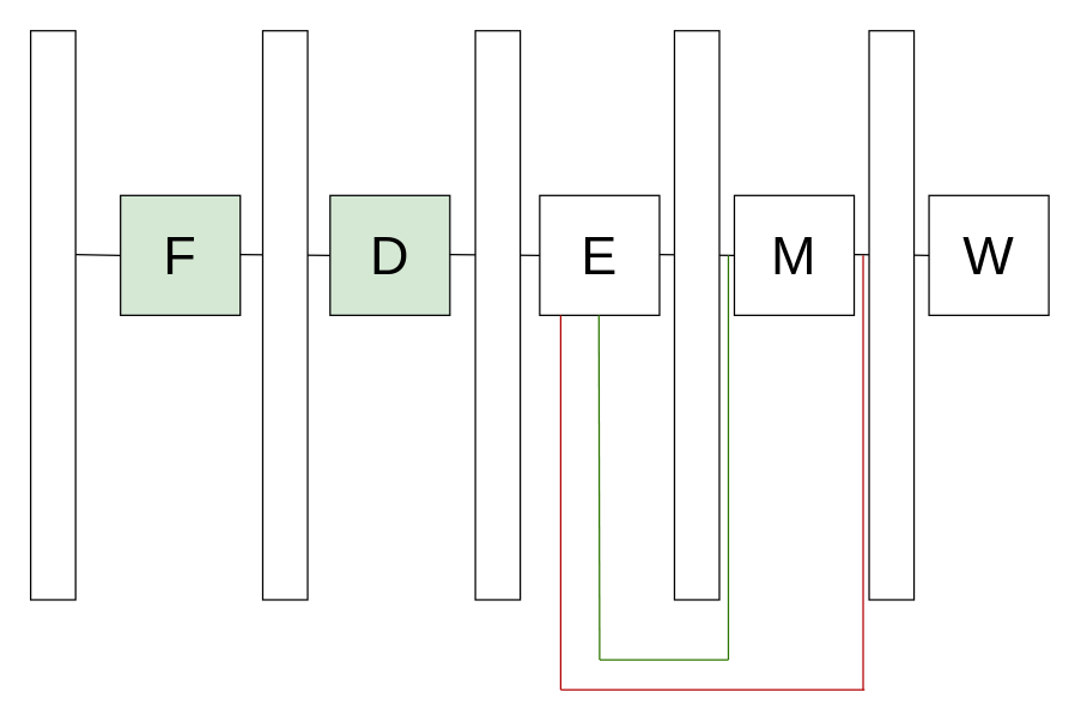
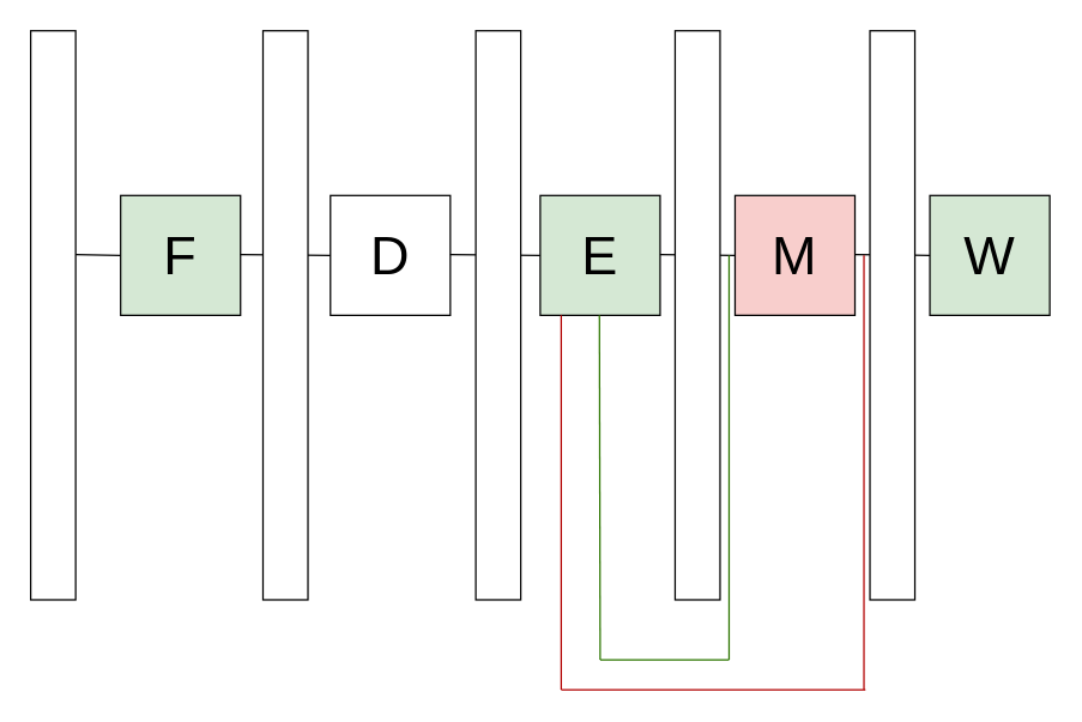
  <mxCell id="0" />
  <mxCell id="1" parent="0" />
  <mxCell id="2" value="&lt;font style=&quot;font-size: 36px&quot;&gt;F&lt;/font&gt;" style="whiteSpace=wrap;html=1;aspect=fixed;fillColor=#d5e8d4;" vertex="1" parent="1"><mxGeometry x="80" y="130" width="80" height="80" as="geometry" /></mxCell>
- <mxCell id="3" value="&lt;font style=&quot;font-size: 36px&quot;&gt;D&lt;/font&gt;" style="whiteSpace=wrap;html=1;aspect=fixed;fontSize=23;fillColor=#d5e8d4;" vertex="1" parent="1"><mxGeometry x="220" y="130" width="80" height="80" as="geometry" /></mxCell>
- <mxCell id="4" value="&lt;font style=&quot;font-size: 36px&quot;&gt;E&lt;/font&gt;" style="whiteSpace=wrap;html=1;aspect=fixed;" vertex="1" parent="1"><mxGeometry x="360" y="130" width="80" height="80" as="geometry" /></mxCell>
- <mxCell id="5" value="&lt;font style=&quot;font-size: 36px&quot;&gt;M&lt;/font&gt;" style="whiteSpace=wrap;html=1;aspect=fixed;" vertex="1" parent="1"><mxGeometry x="490" y="130" width="80" height="80" as="geometry" /></mxCell>
- <mxCell id="6" value="&lt;font style=&quot;font-size: 36px&quot;&gt;W&lt;/font&gt;" style="whiteSpace=wrap;html=1;aspect=fixed;" vertex="1" parent="1"><mxGeometry x="620" y="130" width="80" height="80" as="geometry" /></mxCell>
+ <mxCell id="3" value="&lt;font style=&quot;font-size: 36px&quot;&gt;D&lt;/font&gt;" style="whiteSpace=wrap;html=1;aspect=fixed;fontSize=23;" vertex="1" parent="1"><mxGeometry x="220" y="130" width="80" height="80" as="geometry" /></mxCell>
+ <mxCell id="4" value="&lt;font style=&quot;font-size: 36px&quot;&gt;E&lt;/font&gt;" style="whiteSpace=wrap;html=1;aspect=fixed;fillColor=#d5e8d4;" vertex="1" parent="1"><mxGeometry x="360" y="130" width="80" height="80" as="geometry" /></mxCell>
+ <mxCell id="5" value="&lt;font style=&quot;font-size: 36px&quot;&gt;M&lt;/font&gt;" style="whiteSpace=wrap;html=1;aspect=fixed;fillColor=#f8cecc;" vertex="1" parent="1"><mxGeometry x="490" y="130" width="80" height="80" as="geometry" /></mxCell>
+ <mxCell id="6" value="&lt;font style=&quot;font-size: 36px&quot;&gt;W&lt;/font&gt;" style="whiteSpace=wrap;html=1;aspect=fixed;fillColor=#d5e8d4;" vertex="1" parent="1"><mxGeometry x="620" y="130" width="80" height="80" as="geometry" /></mxCell>
  <mxCell id="7" value="" style="endArrow=none;html=1;" edge="1" parent="1"><mxGeometry width="50" height="50" relative="1" as="geometry"><mxPoint x="160" y="169.5" as="sourcePoint" /><mxPoint x="220" y="170" as="targetPoint" /></mxGeometry></mxCell>
  <mxCell id="8" value="" style="endArrow=none;html=1;" edge="1" parent="1"><mxGeometry width="50" height="50" relative="1" as="geometry"><mxPoint x="300" y="169.5" as="sourcePoint" /><mxPoint x="360" y="170" as="targetPoint" /></mxGeometry></mxCell>
  <mxCell id="9" value="" style="endArrow=none;html=1;" edge="1" parent="1"><mxGeometry width="50" height="50" relative="1" as="geometry"><mxPoint x="440" y="169.5" as="sourcePoint" /><mxPoint x="490" y="170" as="targetPoint" /></mxGeometry></mxCell>
  <mxCell id="10" value="" style="endArrow=none;html=1;" edge="1" parent="1"><mxGeometry width="50" height="50" relative="1" as="geometry"><mxPoint x="570" y="169.5" as="sourcePoint" /><mxPoint x="620" y="170" as="targetPoint" /></mxGeometry></mxCell>
  <mxCell id="11" value="" style="rounded=0;whiteSpace=wrap;html=1;" vertex="1" parent="1"><mxGeometry x="175" y="20" width="30" height="380" as="geometry" /></mxCell>
  <mxCell id="12" value="" style="rounded=0;whiteSpace=wrap;html=1;" vertex="1" parent="1"><mxGeometry x="317" y="20" width="30" height="380" as="geometry" /></mxCell>
  <mxCell id="13" value="" style="rounded=0;whiteSpace=wrap;html=1;" vertex="1" parent="1"><mxGeometry x="450" y="20" width="30" height="380" as="geometry" /></mxCell>
  <mxCell id="14" value="" style="rounded=0;whiteSpace=wrap;html=1;" vertex="1" parent="1"><mxGeometry x="580" y="20" width="30" height="380" as="geometry" /></mxCell>
  <mxCell id="15" value="" style="rounded=0;whiteSpace=wrap;html=1;" vertex="1" parent="1"><mxGeometry x="20" y="20" width="30" height="380" as="geometry" /></mxCell>
  <mxCell id="16" value="" style="endArrow=none;html=1;" edge="1" parent="1"><mxGeometry width="50" height="50" relative="1" as="geometry"><mxPoint x="50" y="169.5" as="sourcePoint" /><mxPoint x="80" y="170" as="targetPoint" /></mxGeometry></mxCell>
  <mxCell id="17" value="" style="endArrow=none;html=1;fillColor=#e51400;strokeColor=#B20000;" edge="1" parent="1"><mxGeometry width="50" height="50" relative="1" as="geometry"><mxPoint x="374" y="460" as="sourcePoint" /><mxPoint x="374" y="210" as="targetPoint" /></mxGeometry></mxCell>
  <mxCell id="18" value="" style="endArrow=none;html=1;fillColor=#e51400;strokeColor=#B20000;" edge="1" parent="1"><mxGeometry width="50" height="50" relative="1" as="geometry"><mxPoint x="374" y="460" as="sourcePoint" /><mxPoint x="577" y="460" as="targetPoint" /></mxGeometry></mxCell>
  <mxCell id="19" value="" style="endArrow=none;html=1;fillColor=#e51400;strokeColor=#B20000;" edge="1" parent="1"><mxGeometry width="50" height="50" relative="1" as="geometry"><mxPoint x="576" y="460" as="sourcePoint" /><mxPoint x="576" y="170" as="targetPoint" /></mxGeometry></mxCell>
  <mxCell id="20" value="" style="endArrow=none;html=1;fillColor=#60a917;strokeColor=#2D7600;" edge="1" parent="1"><mxGeometry width="50" height="50" relative="1" as="geometry"><mxPoint x="400" y="440" as="sourcePoint" /><mxPoint x="399.5" y="210" as="targetPoint" /></mxGeometry></mxCell>
  <mxCell id="21" value="" style="endArrow=none;html=1;fillColor=#60a917;strokeColor=#2D7600;" edge="1" parent="1"><mxGeometry width="50" height="50" relative="1" as="geometry"><mxPoint x="486" y="440" as="sourcePoint" /><mxPoint x="486" y="170" as="targetPoint" /></mxGeometry></mxCell>
  <mxCell id="22" value="" style="endArrow=none;html=1;fillColor=#60a917;strokeColor=#2D7600;" edge="1" parent="1"><mxGeometry width="50" height="50" relative="1" as="geometry"><mxPoint x="400" y="440" as="sourcePoint" /><mxPoint x="486" y="440" as="targetPoint" /></mxGeometry></mxCell>
